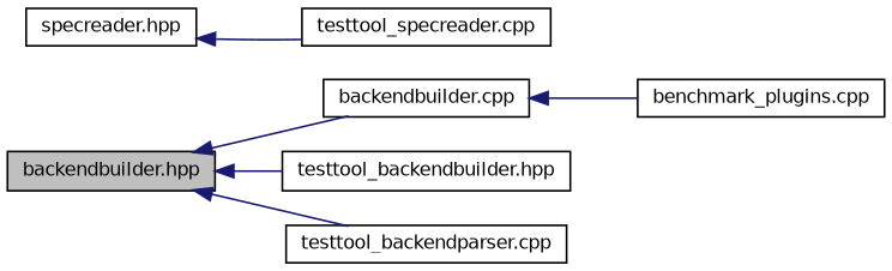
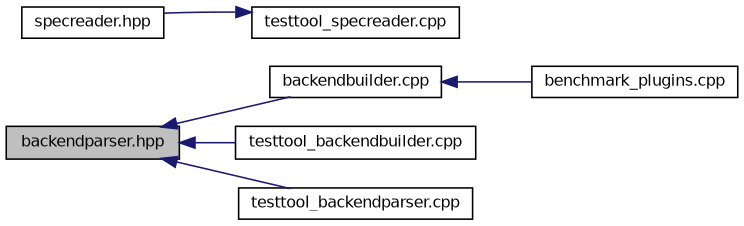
  digraph {
    rankdir=LR
    node [color=black fillcolor=white fontname=Helvetica fontsize=10 shape=record style=filled]
    edge [color=midnightblue dir=back fontname=Helvetica fontsize=10 labelfontname=Helvetica labelfontsize=10 style=solid]
-   n1 [fillcolor=grey75 fontcolor=black height=0.2 label="backendbuilder.hpp" width=0.4]
+   n1 [fillcolor=grey75 fontcolor=black height=0.2 label="backendparser.hpp" width=0.4]
    n2 [height=0.2 label="backendbuilder.cpp" width=0.4]
-   n3 [height=0.2 label="testtool_backendbuilder.hpp" width=0.4]
+   n3 [height=0.2 label="testtool_backendbuilder.cpp" width=0.4]
    n4 [height=0.2 label="testtool_backendparser.cpp" width=0.4]
    n5 [height=0.2 label="benchmark_plugins.cpp" width=0.4]
    n6 [height=0.2 label="specreader.hpp" width=0.4]
    n7 [height=0.2 label="testtool_specreader.cpp" width=0.4]
    n1 -> n2
    n1 -> n3
    n1 -> n4
    n2 -> n5
-   n6 -> n7
+   n7 -> n6
  }
